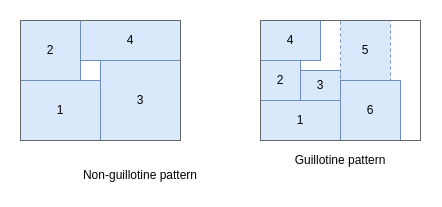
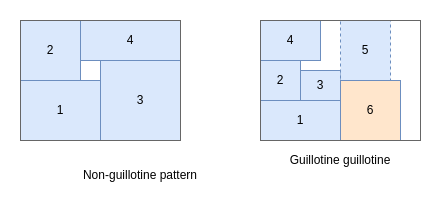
  <mxCell id="0" />
  <mxCell id="1" parent="0" />
  <mxCell id="2" value="" style="rounded=0;whiteSpace=wrap;html=1;fillColor=none;" parent="1" vertex="1"><mxGeometry x="20" y="20" width="160" height="120" as="geometry" /></mxCell>
  <mxCell id="3" value="1" style="rounded=0;whiteSpace=wrap;html=1;fillColor=#dae8fc;strokeColor=#6c8ebf;" parent="1" vertex="1"><mxGeometry x="20" y="80" width="80" height="60" as="geometry" /></mxCell>
  <mxCell id="4" value="2" style="rounded=0;whiteSpace=wrap;html=1;fillColor=#dae8fc;strokeColor=#6c8ebf;" parent="1" vertex="1"><mxGeometry x="20" y="20" width="60" height="60" as="geometry" /></mxCell>
  <mxCell id="5" value="4" style="rounded=0;whiteSpace=wrap;html=1;fillColor=#dae8fc;strokeColor=#6c8ebf;" vertex="1" parent="1"><mxGeometry x="80" y="20" width="100" height="40" as="geometry" /></mxCell>
  <mxCell id="6" value="3" style="rounded=0;whiteSpace=wrap;html=1;fillColor=#dae8fc;strokeColor=#6c8ebf;" vertex="1" parent="1"><mxGeometry x="100" y="60" width="80" height="80" as="geometry" /></mxCell>
  <mxCell id="7" value="" style="rounded=0;whiteSpace=wrap;html=1;fillColor=none;" vertex="1" parent="1"><mxGeometry x="260" y="20" width="160" height="120" as="geometry" /></mxCell>
  <mxCell id="8" value="1" style="rounded=0;whiteSpace=wrap;html=1;fillColor=#dae8fc;strokeColor=#6c8ebf;" vertex="1" parent="1"><mxGeometry x="260" y="100" width="80" height="40" as="geometry" /></mxCell>
  <mxCell id="9" value="2" style="rounded=0;whiteSpace=wrap;html=1;fillColor=#dae8fc;strokeColor=#6c8ebf;" vertex="1" parent="1"><mxGeometry x="260" y="60" width="40" height="40" as="geometry" /></mxCell>
  <mxCell id="10" value="4" style="rounded=0;whiteSpace=wrap;html=1;fillColor=#dae8fc;strokeColor=#6c8ebf;" vertex="1" parent="1"><mxGeometry x="260" y="20" width="60" height="40" as="geometry" /></mxCell>
  <mxCell id="11" value="3" style="rounded=0;whiteSpace=wrap;html=1;fillColor=#dae8fc;strokeColor=#6c8ebf;" vertex="1" parent="1"><mxGeometry x="300" y="70" width="40" height="30" as="geometry" /></mxCell>
  <mxCell id="12" value="5" style="rounded=0;whiteSpace=wrap;html=1;fillColor=#dae8fc;strokeColor=#6c8ebf;dashed=1;" vertex="1" parent="1"><mxGeometry x="340" y="20" width="50" height="60" as="geometry" /></mxCell>
- <mxCell id="13" value="6" style="rounded=0;whiteSpace=wrap;html=1;fillColor=#dae8fc;strokeColor=#6c8ebf;" vertex="1" parent="1"><mxGeometry x="340" y="80" width="60" height="60" as="geometry" /></mxCell>
+ <mxCell id="13" value="6" style="rounded=0;whiteSpace=wrap;html=1;fillColor=#ffe6cc;strokeColor=#6c8ebf;" vertex="1" parent="1"><mxGeometry x="340" y="80" width="60" height="60" as="geometry" /></mxCell>
  <mxCell id="14" value="Non-guillotine pattern" style="text;html=1;strokeColor=none;fillColor=none;align=center;verticalAlign=middle;whiteSpace=wrap;rounded=0;" vertex="1" parent="1"><mxGeometry x="60" y="165" width="160" height="20" as="geometry" /></mxCell>
- <mxCell id="15" value="Guillotine pattern" style="text;html=1;strokeColor=none;fillColor=none;align=center;verticalAlign=middle;whiteSpace=wrap;rounded=0;" vertex="1" parent="1"><mxGeometry x="260" y="150" width="160" height="20" as="geometry" /></mxCell>
+ <mxCell id="15" value="Guillotine guillotine" style="text;html=1;strokeColor=none;fillColor=none;align=center;verticalAlign=middle;whiteSpace=wrap;rounded=0;" vertex="1" parent="1"><mxGeometry x="260" y="150" width="160" height="20" as="geometry" /></mxCell>
  <mxCell id="16" value="" style="rounded=0;whiteSpace=wrap;html=1;strokeColor=#666666;fontColor=#333333;fillColor=none;" vertex="1" parent="1"><mxGeometry x="260" y="20" width="160" height="120" as="geometry" /></mxCell>
  <mxCell id="17" value="" style="rounded=0;whiteSpace=wrap;html=1;strokeColor=#666666;fontColor=#333333;fillColor=none;" parent="1" vertex="1"><mxGeometry x="20" y="20" width="160" height="120" as="geometry" /></mxCell>
